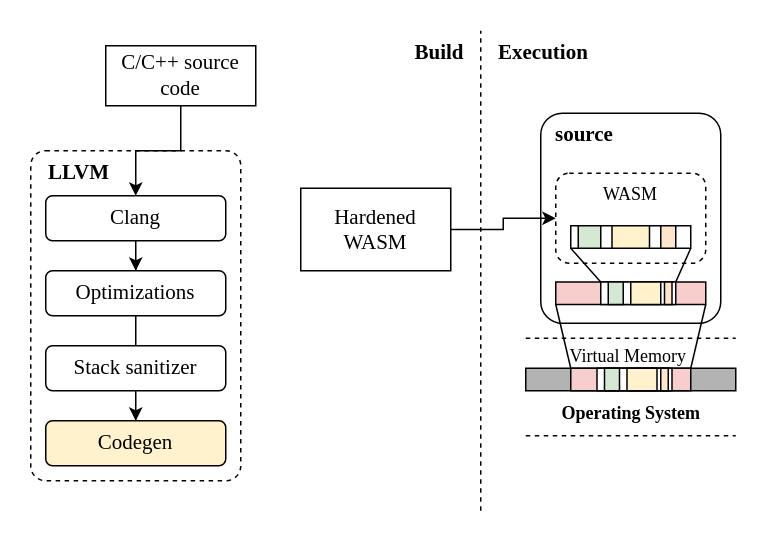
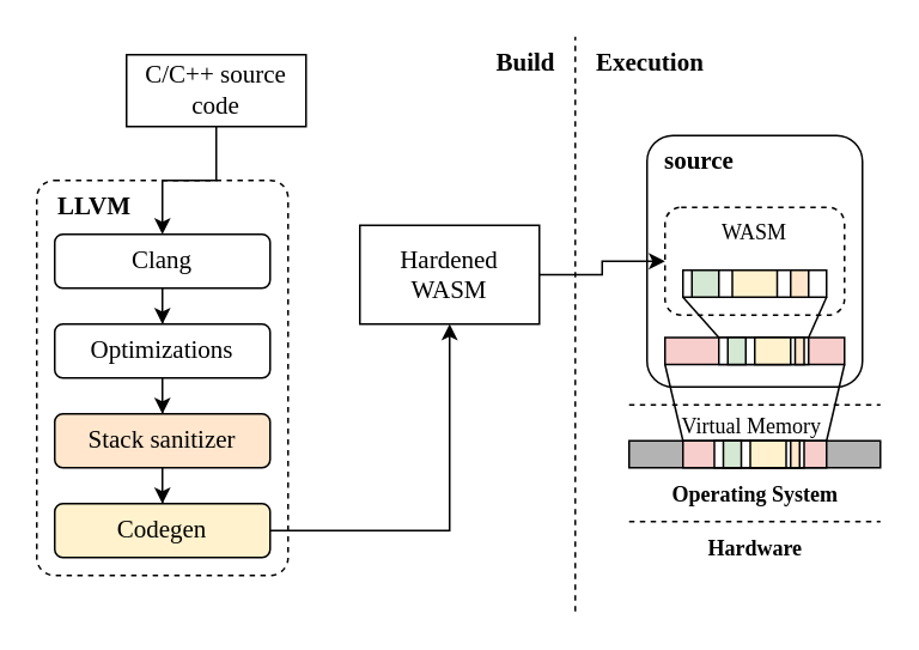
  <mxCell id="0" />
  <mxCell id="1" parent="0" />
  <mxCell id="2" value="" style="rounded=1;whiteSpace=wrap;html=1;arcSize=7;fontFamily=Computer Modern;fontSize=14;dashed=1;fillColor=none;" parent="1" vertex="1"><mxGeometry x="20" y="100" width="140" height="220" as="geometry" /></mxCell>
  <mxCell id="3" value="LLVM" style="text;html=1;align=left;verticalAlign=middle;resizable=0;points=[];autosize=1;strokeColor=none;fillColor=none;fontStyle=1;fontFamily=Computer Modern;fontSize=14;" parent="1" vertex="1"><mxGeometry x="30" y="100" width="60" height="30" as="geometry" /></mxCell>
  <mxCell id="4" style="edgeStyle=orthogonalEdgeStyle;rounded=0;orthogonalLoop=1;jettySize=auto;html=1;" edge="1" parent="1" source="5" target="7"><mxGeometry relative="1" as="geometry" /></mxCell>
  <mxCell id="5" value="C/C++ source code" style="rounded=0;whiteSpace=wrap;html=1;fontFamily=Computer Modern;fontSize=14;" parent="1" vertex="1"><mxGeometry x="70" y="30" width="100" height="40" as="geometry" /></mxCell>
  <mxCell id="6" style="edgeStyle=orthogonalEdgeStyle;rounded=0;orthogonalLoop=1;jettySize=auto;html=1;entryX=0.5;entryY=0;entryDx=0;entryDy=0;fontSize=14;fontFamily=Computer Modern;" parent="1" source="7" target="9" edge="1"><mxGeometry relative="1" as="geometry" /></mxCell>
  <mxCell id="7" value="Clang" style="rounded=1;whiteSpace=wrap;html=1;fontFamily=Computer Modern;fontSize=14;" parent="1" vertex="1"><mxGeometry x="30" y="130" width="120" height="30" as="geometry" /></mxCell>
- <mxCell id="8" style="edgeStyle=orthogonalEdgeStyle;rounded=0;orthogonalLoop=1;jettySize=auto;html=1;entryX=0.5;entryY=0;entryDx=0;entryDy=0;fontSize=14;fontFamily=Computer Modern;endArrow=none;" parent="1" source="9" target="11" edge="1"><mxGeometry relative="1" as="geometry" /></mxCell>
+ <mxCell id="8" style="edgeStyle=orthogonalEdgeStyle;rounded=0;orthogonalLoop=1;jettySize=auto;html=1;entryX=0.5;entryY=0;entryDx=0;entryDy=0;fontSize=14;fontFamily=Computer Modern;" parent="1" source="9" target="11" edge="1"><mxGeometry relative="1" as="geometry" /></mxCell>
  <mxCell id="9" value="Optimizations" style="rounded=1;whiteSpace=wrap;html=1;fontFamily=Computer Modern;fontSize=14;" parent="1" vertex="1"><mxGeometry x="30" y="180" width="120" height="30" as="geometry" /></mxCell>
  <mxCell id="10" style="edgeStyle=orthogonalEdgeStyle;rounded=0;orthogonalLoop=1;jettySize=auto;html=1;entryX=0.5;entryY=0;entryDx=0;entryDy=0;fontSize=14;fontFamily=Computer Modern;" parent="1" source="11" target="13" edge="1"><mxGeometry relative="1" as="geometry" /></mxCell>
- <mxCell id="11" value="Stack sanitizer" style="rounded=1;whiteSpace=wrap;html=1;fontStyle=0;fontFamily=Computer Modern;fontSize=14;" parent="1" vertex="1"><mxGeometry x="30" y="230" width="120" height="30" as="geometry" /></mxCell>
+ <mxCell id="11" value="Stack sanitizer" style="rounded=1;whiteSpace=wrap;html=1;fontStyle=0;fontFamily=Computer Modern;fontSize=14;fillColor=#ffe6cc;" parent="1" vertex="1"><mxGeometry x="30" y="230" width="120" height="30" as="geometry" /></mxCell>
+ <mxCell id="12" style="edgeStyle=orthogonalEdgeStyle;rounded=0;orthogonalLoop=1;jettySize=auto;html=1;" edge="1" parent="1" source="13" target="15"><mxGeometry relative="1" as="geometry" /></mxCell>
  <mxCell id="13" value="Codegen" style="rounded=1;whiteSpace=wrap;html=1;fontStyle=0;fontFamily=Computer Modern;fontSize=14;fillColor=#fff2cc;" parent="1" vertex="1"><mxGeometry x="30" y="280" width="120" height="30" as="geometry" /></mxCell>
  <mxCell id="14" style="edgeStyle=orthogonalEdgeStyle;rounded=0;orthogonalLoop=1;jettySize=auto;html=1;" edge="1" parent="1" source="15" target="20"><mxGeometry relative="1" as="geometry" /></mxCell>
  <mxCell id="15" value="Hardened WASM" style="rounded=0;whiteSpace=wrap;html=1;fontFamily=Computer Modern;fontSize=14;" parent="1" vertex="1"><mxGeometry x="200" y="125" width="100" height="55" as="geometry" /></mxCell>
  <mxCell id="16" value="&lt;b&gt;source&lt;/b&gt;" style="rounded=1;whiteSpace=wrap;html=1;fontFamily=Computer Modern;fontSize=14;verticalAlign=top;arcSize=12;fillColor=none;align=left;spacingLeft=8;" parent="1" vertex="1"><mxGeometry x="360" y="75" width="120" height="140" as="geometry" /></mxCell>
  <mxCell id="17" value="" style="endArrow=none;dashed=1;html=1;rounded=0;fontSize=14;fontFamily=Computer Modern;" parent="1" edge="1"><mxGeometry width="50" height="50" relative="1" as="geometry"><mxPoint x="320" y="340" as="sourcePoint" /><mxPoint x="320" y="20" as="targetPoint" /></mxGeometry></mxCell>
  <mxCell id="18" value="Build" style="text;html=1;align=right;verticalAlign=middle;resizable=0;points=[];autosize=1;strokeColor=none;fillColor=none;fontStyle=1;fontFamily=Computer Modern;fontSize=14;spacing=2;spacingLeft=10;spacingRight=10;" parent="1" vertex="1"><mxGeometry x="250" y="20" width="70" height="30" as="geometry" /></mxCell>
  <mxCell id="19" value="Execution" style="text;html=1;align=left;verticalAlign=middle;resizable=0;points=[];autosize=1;strokeColor=none;fillColor=none;fontStyle=1;fontFamily=Computer Modern;fontSize=14;spacing=2;spacingLeft=10;spacingRight=10;" parent="1" vertex="1"><mxGeometry x="320" y="20" width="100" height="30" as="geometry" /></mxCell>
  <mxCell id="20" value="WASM" style="rounded=1;whiteSpace=wrap;html=1;fillColor=none;dashed=1;verticalAlign=top;fontFamily=Computer Modern;" vertex="1" parent="1"><mxGeometry x="370" y="115" width="100" height="60" as="geometry" /></mxCell>
  <mxCell id="21" value="" style="rounded=0;whiteSpace=wrap;html=1;" vertex="1" parent="1"><mxGeometry x="380" y="150" width="80" height="15" as="geometry" /></mxCell>
  <mxCell id="22" value="" style="rounded=0;whiteSpace=wrap;html=1;fillColor=#f8cecc;strokeColor=#000000;" vertex="1" parent="1"><mxGeometry x="370" y="187.5" width="100" height="15" as="geometry" /></mxCell>
  <mxCell id="23" value="" style="rounded=0;whiteSpace=wrap;html=1;" vertex="1" parent="1"><mxGeometry x="400" y="187.5" width="50" height="15" as="geometry" /></mxCell>
  <mxCell id="24" value="" style="endArrow=none;html=1;rounded=0;entryX=0;entryY=1;entryDx=0;entryDy=0;exitX=0;exitY=0;exitDx=0;exitDy=0;" edge="1" parent="1" source="23" target="21"><mxGeometry width="50" height="50" relative="1" as="geometry"><mxPoint x="410" y="335" as="sourcePoint" /><mxPoint x="460" y="285" as="targetPoint" /></mxGeometry></mxCell>
  <mxCell id="25" value="" style="endArrow=none;html=1;rounded=0;entryX=1;entryY=1;entryDx=0;entryDy=0;exitX=1;exitY=0;exitDx=0;exitDy=0;" edge="1" parent="1" source="23" target="21"><mxGeometry width="50" height="50" relative="1" as="geometry"><mxPoint x="405" y="198" as="sourcePoint" /><mxPoint x="390" y="175" as="targetPoint" /></mxGeometry></mxCell>
  <mxCell id="26" value="" style="rounded=0;whiteSpace=wrap;html=1;fillColor=#d5e8d4;strokeColor=#000000;" vertex="1" parent="1"><mxGeometry x="385" y="150" width="15" height="15" as="geometry" /></mxCell>
  <mxCell id="27" value="" style="rounded=0;whiteSpace=wrap;html=1;fillColor=#fff2cc;strokeColor=#000000;" vertex="1" parent="1"><mxGeometry x="407.5" y="150" width="25" height="15" as="geometry" /></mxCell>
  <mxCell id="28" value="" style="rounded=0;whiteSpace=wrap;html=1;fillColor=#ffe6cc;strokeColor=#000000;" vertex="1" parent="1"><mxGeometry x="440" y="150" width="10" height="15" as="geometry" /></mxCell>
  <mxCell id="29" value="" style="rounded=0;whiteSpace=wrap;html=1;fillColor=#d5e8d4;strokeColor=#000000;" vertex="1" parent="1"><mxGeometry x="405" y="187.5" width="10" height="15" as="geometry" /></mxCell>
  <mxCell id="30" value="" style="rounded=0;whiteSpace=wrap;html=1;fillColor=#fff2cc;strokeColor=#000000;" vertex="1" parent="1"><mxGeometry x="420" y="187.5" width="20" height="15" as="geometry" /></mxCell>
  <mxCell id="31" value="" style="rounded=0;whiteSpace=wrap;html=1;fillColor=#ffe6cc;strokeColor=#000000;" vertex="1" parent="1"><mxGeometry x="442.5" y="187.5" width="5" height="15" as="geometry" /></mxCell>
  <mxCell id="32" value="" style="endArrow=none;dashed=1;html=1;rounded=0;fontFamily=Computer Modern;fontSource=https%3A%2F%2Ffonts.googleapis.com%2Fcss%3Ffamily%3DComputer%2BModern;" edge="1" parent="1"><mxGeometry width="50" height="50" relative="1" as="geometry"><mxPoint x="350" y="225" as="sourcePoint" /><mxPoint x="490" y="225" as="targetPoint" /></mxGeometry></mxCell>
  <mxCell id="33" value="" style="rounded=0;whiteSpace=wrap;html=1;fillStyle=auto;fillColor=#B3B3B3;" vertex="1" parent="1"><mxGeometry x="350" y="245" width="140" height="15" as="geometry" /></mxCell>
  <mxCell id="34" value="Operating System" style="text;html=1;align=center;verticalAlign=middle;resizable=0;points=[];autosize=1;strokeColor=none;fillColor=none;fontStyle=1;fontFamily=Computer Modern;fontSource=https%3A%2F%2Ffonts.googleapis.com%2Fcss%3Ffamily%3DComputer%2BModern;" vertex="1" parent="1"><mxGeometry x="360" y="260" width="120" height="30" as="geometry" /></mxCell>
  <mxCell id="35" value="Virtual Memory" style="text;html=1;align=center;verticalAlign=middle;resizable=0;points=[];autosize=1;strokeColor=none;fillColor=none;fontFamily=Computer Modern;fontSource=https%3A%2F%2Ffonts.googleapis.com%2Fcss%3Ffamily%3DComputer%2BModern;" vertex="1" parent="1"><mxGeometry x="367.5" y="222" width="100" height="30" as="geometry" /></mxCell>
  <mxCell id="36" value="" style="endArrow=none;html=1;rounded=0;entryX=0;entryY=1;entryDx=0;entryDy=0;exitX=0;exitY=0;exitDx=0;exitDy=0;" edge="1" parent="1" source="37" target="22"><mxGeometry width="50" height="50" relative="1" as="geometry"><mxPoint x="368.75" y="338" as="sourcePoint" /><mxPoint x="348.75" y="315" as="targetPoint" /></mxGeometry></mxCell>
  <mxCell id="37" value="" style="rounded=0;whiteSpace=wrap;html=1;fillStyle=auto;fillColor=#f8cecc;strokeColor=#000000;" vertex="1" parent="1"><mxGeometry x="380" y="245" width="80" height="15" as="geometry" /></mxCell>
  <mxCell id="38" value="" style="endArrow=none;html=1;rounded=0;entryX=1;entryY=1;entryDx=0;entryDy=0;exitX=1;exitY=0;exitDx=0;exitDy=0;" edge="1" parent="1" source="37" target="22"><mxGeometry width="50" height="50" relative="1" as="geometry"><mxPoint x="390" y="255" as="sourcePoint" /><mxPoint x="380" y="213" as="targetPoint" /></mxGeometry></mxCell>
  <mxCell id="39" value="" style="rounded=0;whiteSpace=wrap;html=1;strokeColor=#000000;" vertex="1" parent="1"><mxGeometry x="397.5" y="245" width="50" height="15" as="geometry" /></mxCell>
  <mxCell id="40" value="" style="rounded=0;whiteSpace=wrap;html=1;fillColor=#d5e8d4;strokeColor=#000000;" vertex="1" parent="1"><mxGeometry x="402.5" y="245" width="10" height="15" as="geometry" /></mxCell>
  <mxCell id="41" value="" style="rounded=0;whiteSpace=wrap;html=1;fillColor=#fff2cc;strokeColor=#000000;" vertex="1" parent="1"><mxGeometry x="417.5" y="245" width="20" height="15" as="geometry" /></mxCell>
  <mxCell id="42" value="" style="rounded=0;whiteSpace=wrap;html=1;fillColor=#ffe6cc;strokeColor=#000000;" vertex="1" parent="1"><mxGeometry x="440" y="245" width="5" height="15" as="geometry" /></mxCell>
  <mxCell id="43" value="" style="endArrow=none;dashed=1;html=1;rounded=0;fontFamily=Computer Modern;fontSource=https%3A%2F%2Ffonts.googleapis.com%2Fcss%3Ffamily%3DComputer%2BModern;" edge="1" parent="1"><mxGeometry width="50" height="50" relative="1" as="geometry"><mxPoint x="350" y="290" as="sourcePoint" /><mxPoint x="490" y="290" as="targetPoint" /></mxGeometry></mxCell>
+ <mxCell id="44" value="Hardware" style="text;html=1;align=center;verticalAlign=middle;resizable=0;points=[];autosize=1;strokeColor=none;fillColor=none;fontStyle=1;fontFamily=Computer Modern;fontSource=https%3A%2F%2Ffonts.googleapis.com%2Fcss%3Ffamily%3DComputer%2BModern;" vertex="1" parent="1"><mxGeometry x="385" y="290" width="70" height="30" as="geometry" /></mxCell>
